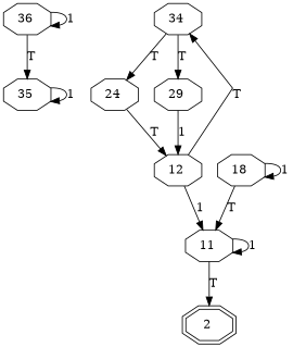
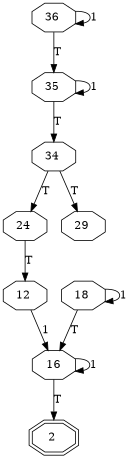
  digraph {
    splines=false
    node [shape=octagon]
    n1 [label="36 "]
    n2 [label="35 "]
    n3 [label="34 "]
    n4 [label="24 "]
    n5 [label="29 "]
    n6 [label="12 "]
    n7 [label="18 "]
-   n8 [label="11 "]
+   n8 [label=16]
    n9 [label="2 " shape=doubleoctagon]
    n1 -> n1 [label=1]
    n1 -> n2 [label=T]
    n2 -> n2 [label=1]
-   n6 -> n3 [label=T]
+   n2 -> n3 [label=T]
    n3 -> n4 [label=T]
    n3 -> n5 [label=T]
    n4 -> n6 [label=T]
-   n5 -> n6 [label=1]
    n6 -> n8 [label=1]
    n7 -> n7 [label=1]
    n7 -> n8 [label=T]
    n8 -> n8 [label=1]
    n8 -> n9 [label=T]
  }
